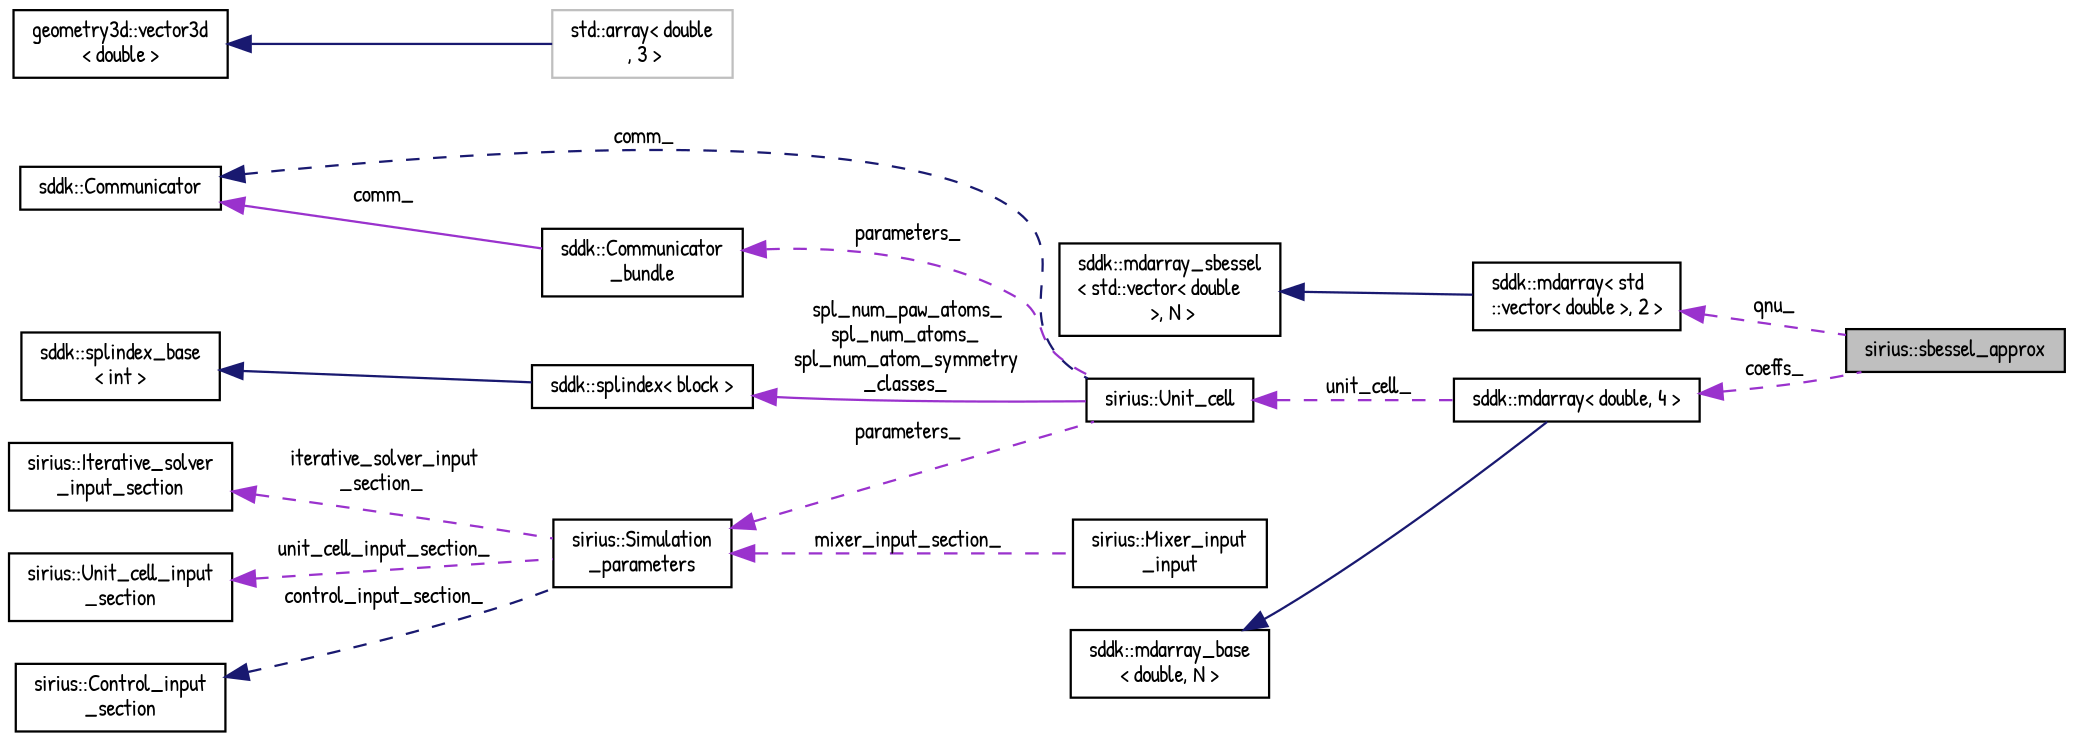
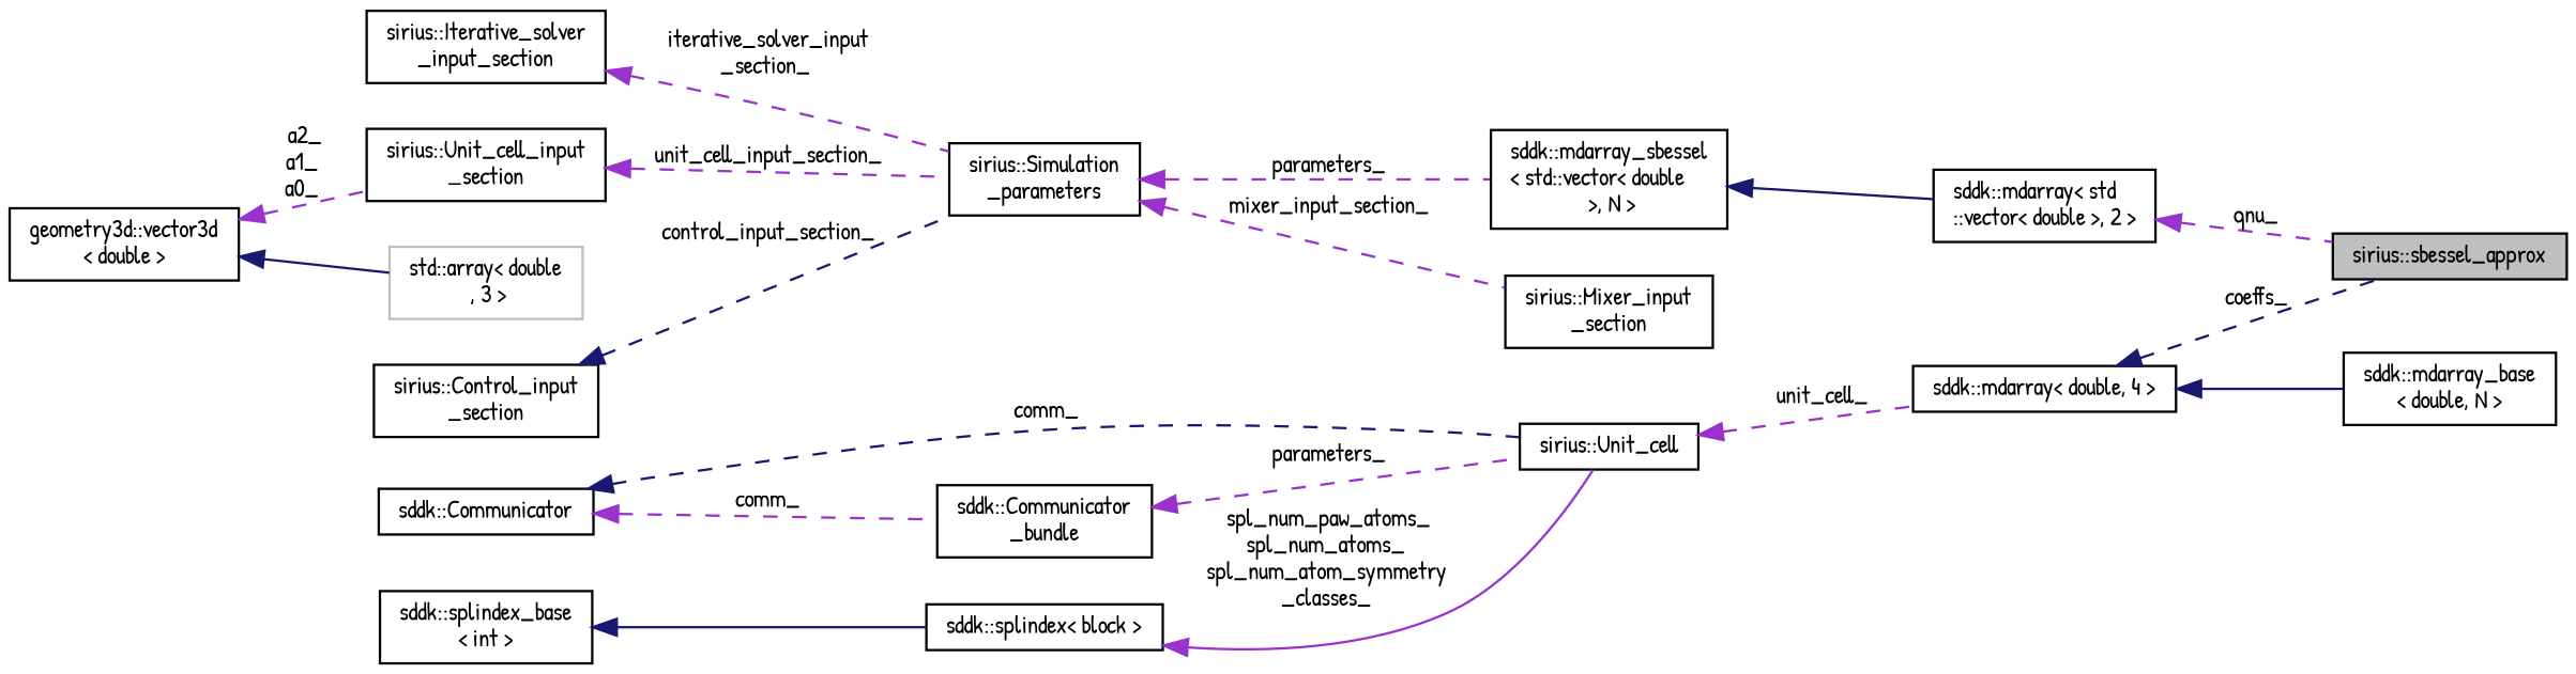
  digraph {
    fontname="Patrick Hand"
    rankdir=LR
    node [color=black fillcolor=white fontname="Patrick Hand" fontsize=10 shape=record style=filled]
    edge [color=darkorchid3 dir=back fontname="Patrick Hand" fontsize=10 labelfontname=Helvetica labelfontsize=10 style=dashed]
    n1 [fillcolor=grey75 fontcolor=black height=0.2 label="sirius::sbessel_approx" width=0.4]
    n2 [height=0.2 label="sddk::mdarray\< std\l::vector\< double \>, 2 \>" width=0.4]
    n3 [height=0.2 label="sddk::mdarray_sbessel\l\< std::vector\< double\l \>, N \>" width=0.4]
    n4 [height=0.2 label="sirius::Unit_cell" width=0.4]
    n5 [height=0.2 label="sddk::mdarray\< double, 4 \>" width=0.4]
    n6 [height=0.2 label="sddk::Communicator\l_bundle" width=0.4]
    n7 [height=0.2 label="sddk::Communicator" width=0.4]
    n8 [height=0.2 label="sddk::splindex\< block \>" width=0.4]
    n9 [height=0.2 label="sddk::splindex_base\l\< int \>" width=0.4]
    n10 [height=0.2 label="sirius::Simulation\l_parameters" width=0.4]
-   n11 [height=0.2 label="sirius::Mixer_input\l_input" width=0.4]
+   n11 [height=0.2 label="sirius::Mixer_input\l_section" width=0.4]
    n12 [height=0.2 label="sirius::Iterative_solver\l_input_section" width=0.4]
    n13 [height=0.2 label="sirius::Unit_cell_input\l_section" width=0.4]
    n14 [height=0.2 label="geometry3d::vector3d\l\< double \>" width=0.4]
    n15 [color=grey75 height=0.2 label="std::array\< double\l , 3 \>" width=0.4]
    n16 [height=0.2 label="sirius::Control_input\l_section" width=0.4]
    n17 [height=0.2 label="sddk::mdarray_base\l\< double, N \>" width=0.4]
    n2 -> n1 [label=" qnu_"]
    n3 -> n2 [color=midnightblue style=solid]
    n4 -> n5 [label=" unit_cell_"]
-   n5 -> n1 [label=" coeffs_"]
+   n5 -> n1 [color=midnightblue label=" coeffs_"]
    n6 -> n4 [label=" parameters_"]
    n7 -> n4 [color=midnightblue label=" comm_"]
-   n7 -> n6 [label=" comm_" style=solid]
+   n7 -> n6 [label=" comm_"]
    n8 -> n4 [label=" spl_num_paw_atoms_\nspl_num_atoms_\nspl_num_atom_symmetry\l_classes_" style=solid]
    n9 -> n8 [color=midnightblue style=solid]
-   n10 -> n4 [label=" parameters_"]
+   n10 -> n3 [label=" parameters_"]
    n10 -> n11 [label=" mixer_input_section_"]
    n12 -> n10 [label=" iterative_solver_input\l_section_"]
    n13 -> n10 [label=" unit_cell_input_section_"]
+   n14 -> n13 [label=" a2_\na1_\na0_"]
    n14 -> n15 [color=midnightblue style=solid]
    n16 -> n10 [color=midnightblue label=" control_input_section_"]
-   n17 -> n5 [color=midnightblue style=solid]
+   n5 -> n17 [color=midnightblue style=solid]
  }
